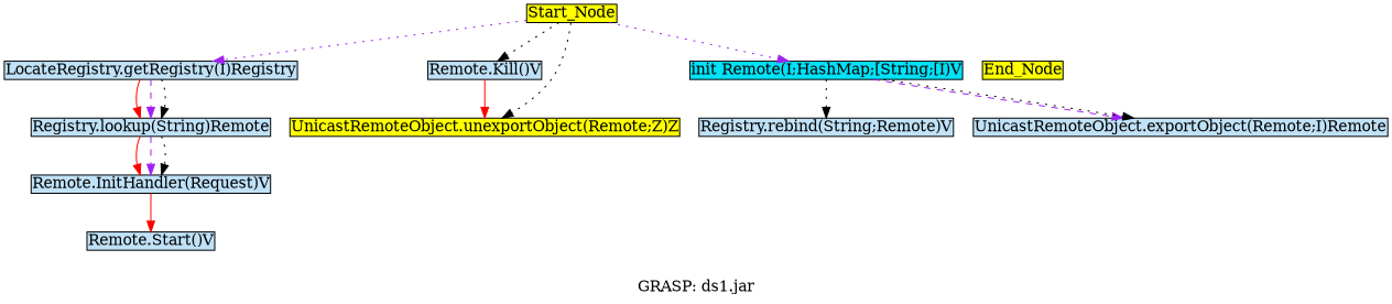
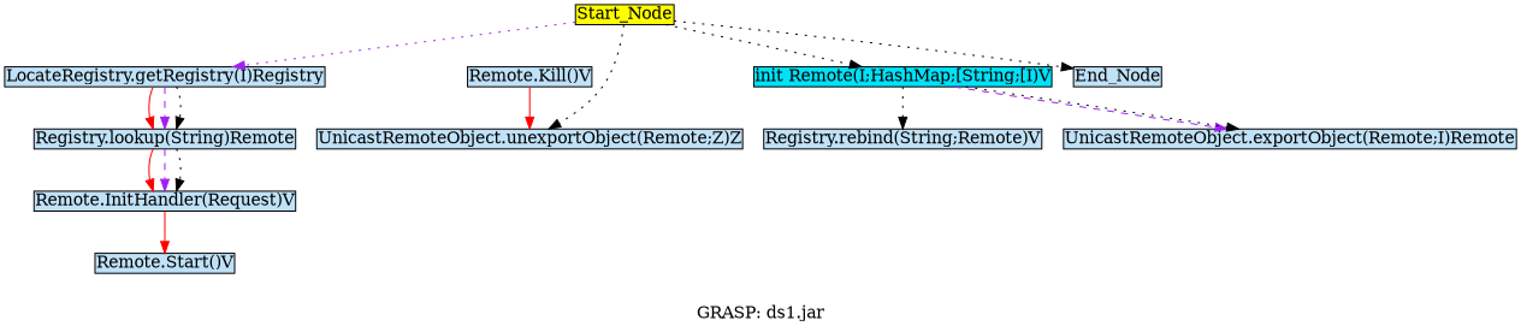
  digraph {
    label="GRASP: ds1.jar"
    node [fillcolor="#c0e2f8" margin=0.02 shape=box style=filled]
    edge [color=black style=dotted]
    Start_Node [fillcolor=yellow height=0 width=0]
    "LocateRegistry.getRegistry(I)Registry" [height=0 width=0]
    "Remote.Kill()V" [height=0 width=0]
    "init Remote(I;HashMap;[String;[I)V" [fillcolor="#00e2f8" height=0 width=0]
-   "UnicastRemoteObject.unexportObject(Remote;Z)Z" [fillcolor=yellow height=0 width=0]
+   "UnicastRemoteObject.unexportObject(Remote;Z)Z" [height=0 width=0]
    "Registry.lookup(String)Remote" [height=0 width=0]
    "Registry.rebind(String;Remote)V" [height=0 width=0]
    "UnicastRemoteObject.exportObject(Remote;I)Remote" [height=0 width=0]
    "Remote.Start()V" [height=0 width=0]
-   End_Node [fillcolor=yellow height=0 width=0]
+   End_Node [height=0 width=0]
    "Remote.InitHandler(Request)V" [height=0 width=0]
    Start_Node -> "LocateRegistry.getRegistry(I)Registry" [color=purple]
-   Start_Node -> "Remote.Kill()V"
-   Start_Node -> "init Remote(I;HashMap;[String;[I)V" [color=purple]
+   Start_Node -> End_Node
+   Start_Node -> "init Remote(I;HashMap;[String;[I)V"
    Start_Node -> "UnicastRemoteObject.unexportObject(Remote;Z)Z"
    "LocateRegistry.getRegistry(I)Registry" -> "Registry.lookup(String)Remote" [color=red style=solid]
    "LocateRegistry.getRegistry(I)Registry" -> "Registry.lookup(String)Remote" [color=purple style=dashed]
    "LocateRegistry.getRegistry(I)Registry" -> "Registry.lookup(String)Remote"
    "Remote.Kill()V" -> "UnicastRemoteObject.unexportObject(Remote;Z)Z" [color=red style=solid]
    "init Remote(I;HashMap;[String;[I)V" -> "Registry.rebind(String;Remote)V"
    "init Remote(I;HashMap;[String;[I)V" -> "UnicastRemoteObject.exportObject(Remote;I)Remote" [color=purple style=dashed]
    "init Remote(I;HashMap;[String;[I)V" -> "UnicastRemoteObject.exportObject(Remote;I)Remote"
    "Registry.lookup(String)Remote" -> "Remote.InitHandler(Request)V" [color=red style=solid]
    "Registry.lookup(String)Remote" -> "Remote.InitHandler(Request)V" [color=purple style=dashed]
    "Registry.lookup(String)Remote" -> "Remote.InitHandler(Request)V"
    "Remote.InitHandler(Request)V" -> "Remote.Start()V" [color=red style=solid]
  }
